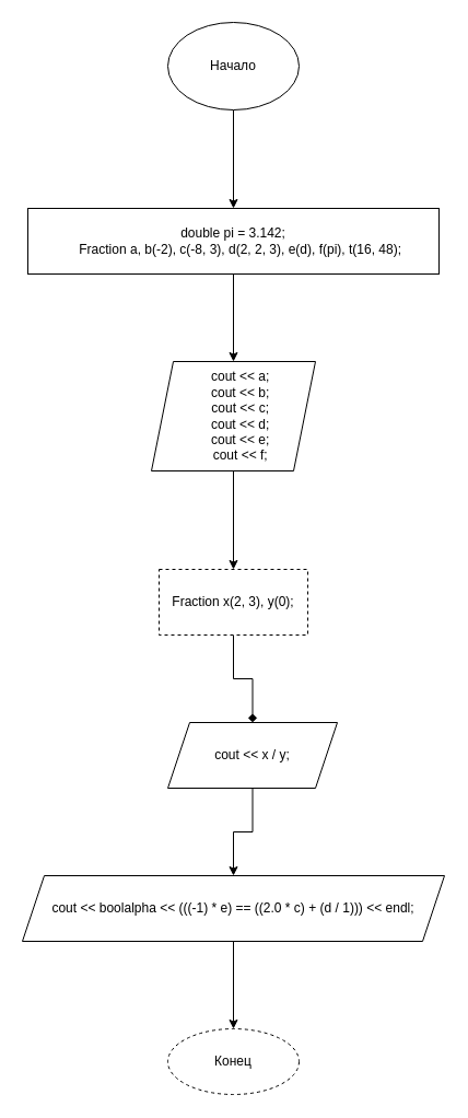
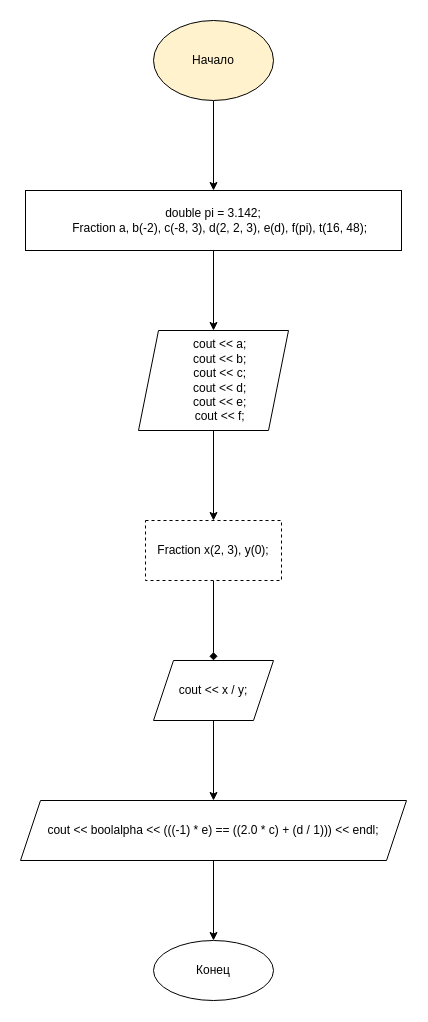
  <mxCell id="0" />
  <mxCell id="1" parent="0" />
  <mxCell id="2" value="" style="edgeStyle=orthogonalEdgeStyle;rounded=0;orthogonalLoop=1;jettySize=auto;html=1;" edge="1" parent="1" source="3" target="5"><mxGeometry relative="1" as="geometry" /></mxCell>
- <mxCell id="3" value="Начало" style="ellipse;whiteSpace=wrap;html=1;" parent="1" vertex="1"><mxGeometry x="153" y="20" width="120" height="80" as="geometry" /></mxCell>
+ <mxCell id="3" value="Начало" style="ellipse;whiteSpace=wrap;html=1;fillColor=#fff2cc;" parent="1" vertex="1"><mxGeometry x="153" y="20" width="120" height="80" as="geometry" /></mxCell>
  <mxCell id="4" value="" style="edgeStyle=orthogonalEdgeStyle;rounded=0;orthogonalLoop=1;jettySize=auto;html=1;" edge="1" parent="1" source="5" target="7"><mxGeometry relative="1" as="geometry" /></mxCell>
  <mxCell id="5" value="double pi = 3.142;&#10;    Fraction a, b(-2), c(-8, 3), d(2, 2, 3), e(d), f(pi), t(16, 48);" style="whiteSpace=wrap;html=1;" vertex="1" parent="1"><mxGeometry x="25" y="190" width="376" height="60" as="geometry" /></mxCell>
  <mxCell id="6" value="" style="edgeStyle=orthogonalEdgeStyle;rounded=0;orthogonalLoop=1;jettySize=auto;html=1;" edge="1" parent="1" source="7" target="9"><mxGeometry relative="1" as="geometry" /></mxCell>
  <mxCell id="7" value="&lt;div&gt;&amp;nbsp; &amp;nbsp; cout &amp;lt;&amp;lt; a;&lt;/div&gt;&lt;div&gt;&amp;nbsp; &amp;nbsp; cout &amp;lt;&amp;lt; b;&lt;/div&gt;&lt;div&gt;&amp;nbsp; &amp;nbsp; cout &amp;lt;&amp;lt; c;&lt;/div&gt;&lt;div&gt;&amp;nbsp; &amp;nbsp; cout &amp;lt;&amp;lt; d;&lt;/div&gt;&lt;div&gt;&amp;nbsp; &amp;nbsp; cout &amp;lt;&amp;lt; e;&lt;/div&gt;&lt;div&gt;&amp;nbsp; &amp;nbsp; cout &amp;lt;&amp;lt; f;&lt;/div&gt;" style="shape=parallelogram;perimeter=parallelogramPerimeter;whiteSpace=wrap;html=1;fixedSize=1;" vertex="1" parent="1"><mxGeometry x="138" y="330" width="150" height="100" as="geometry" /></mxCell>
  <mxCell id="8" value="" style="edgeStyle=orthogonalEdgeStyle;rounded=0;orthogonalLoop=1;jettySize=auto;html=1;endArrow=diamond;" edge="1" parent="1" source="9" target="11"><mxGeometry relative="1" as="geometry" /></mxCell>
  <mxCell id="9" value="Fraction x(2, 3), y(0);" style="whiteSpace=wrap;html=1;dashed=1;" vertex="1" parent="1"><mxGeometry x="145" y="520" width="136" height="60" as="geometry" /></mxCell>
  <mxCell id="10" value="" style="edgeStyle=orthogonalEdgeStyle;rounded=0;orthogonalLoop=1;jettySize=auto;html=1;" edge="1" parent="1" source="11" target="13"><mxGeometry relative="1" as="geometry" /></mxCell>
- <mxCell id="11" value="cout &lt;&lt; x / y;" style="shape=parallelogram;perimeter=parallelogramPerimeter;whiteSpace=wrap;html=1;fixedSize=1;" vertex="1" parent="1"><mxGeometry x="153" y="660" width="155" height="60" as="geometry" /></mxCell>
+ <mxCell id="11" value="cout &lt;&lt; x / y;" style="shape=parallelogram;perimeter=parallelogramPerimeter;whiteSpace=wrap;html=1;fixedSize=1;" vertex="1" parent="1"><mxGeometry x="153" y="660" width="120" height="60" as="geometry" /></mxCell>
  <mxCell id="12" value="" style="edgeStyle=orthogonalEdgeStyle;rounded=0;orthogonalLoop=1;jettySize=auto;html=1;" edge="1" parent="1" source="13" target="14"><mxGeometry relative="1" as="geometry" /></mxCell>
  <mxCell id="13" value="cout &lt;&lt; boolalpha &lt;&lt; (((-1) * e) == ((2.0 * c) + (d / 1))) &lt;&lt; endl;" style="shape=parallelogram;perimeter=parallelogramPerimeter;whiteSpace=wrap;html=1;fixedSize=1;" vertex="1" parent="1"><mxGeometry x="20" y="800" width="386" height="60" as="geometry" /></mxCell>
- <mxCell id="14" value="Конец" style="ellipse;whiteSpace=wrap;html=1;dashed=1;" vertex="1" parent="1"><mxGeometry x="153" y="940" width="120" height="60" as="geometry" /></mxCell>
+ <mxCell id="14" value="Конец" style="ellipse;whiteSpace=wrap;html=1;" vertex="1" parent="1"><mxGeometry x="153" y="940" width="120" height="60" as="geometry" /></mxCell>
